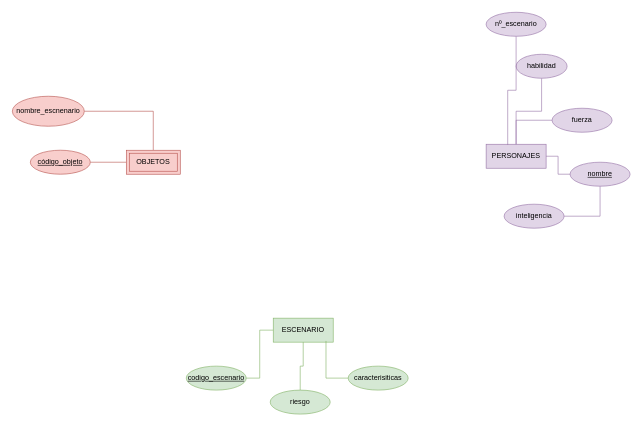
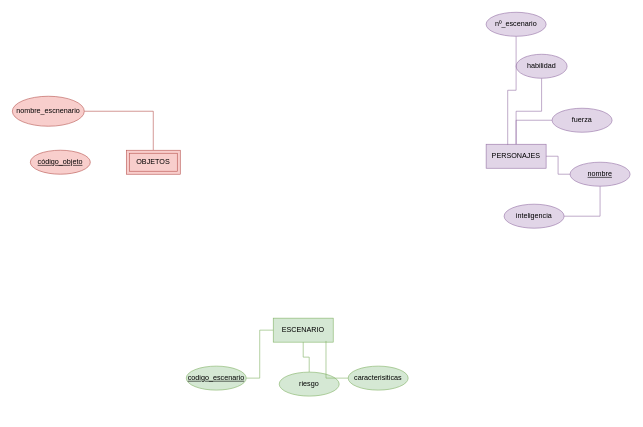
  <mxCell id="0" />
  <mxCell id="1" parent="0" />
  <mxCell id="2" value="PERSONAJES" style="whiteSpace=wrap;html=1;align=center;fillColor=#e1d5e7;strokeColor=#9673a6;" vertex="1" parent="1"><mxGeometry x="810" y="240" width="100" height="40" as="geometry" /></mxCell>
  <mxCell id="3" value="ESCENARIO" style="whiteSpace=wrap;html=1;align=center;fillColor=#d5e8d4;strokeColor=#82b366;" vertex="1" parent="1"><mxGeometry x="455" y="530" width="100" height="40" as="geometry" /></mxCell>
  <mxCell id="4" style="edgeStyle=orthogonalEdgeStyle;rounded=0;orthogonalLoop=1;jettySize=auto;html=1;endArrow=none;endFill=0;fillColor=#d5e8d4;strokeColor=#82b366;" edge="1" parent="1" source="5" target="3"><mxGeometry relative="1" as="geometry" /></mxCell>
- <mxCell id="5" value="riesgo" style="ellipse;whiteSpace=wrap;html=1;align=center;fillColor=#d5e8d4;strokeColor=#82b366;" vertex="1" parent="1"><mxGeometry x="450" y="650" width="100" height="40" as="geometry" /></mxCell>
+ <mxCell id="5" value="riesgo" style="ellipse;whiteSpace=wrap;html=1;align=center;fillColor=#d5e8d4;strokeColor=#82b366;" vertex="1" parent="1"><mxGeometry x="465" y="620" width="100" height="40" as="geometry" /></mxCell>
  <mxCell id="6" style="edgeStyle=orthogonalEdgeStyle;rounded=0;orthogonalLoop=1;jettySize=auto;html=1;entryX=0;entryY=0.5;entryDx=0;entryDy=0;endArrow=none;endFill=0;fillColor=#d5e8d4;strokeColor=#82b366;" edge="1" parent="1" source="7" target="3"><mxGeometry relative="1" as="geometry" /></mxCell>
  <mxCell id="7" value="codigo_escenario" style="ellipse;whiteSpace=wrap;html=1;align=center;fontStyle=4;fillColor=#d5e8d4;strokeColor=#82b366;" vertex="1" parent="1"><mxGeometry x="310" y="610" width="100" height="40" as="geometry" /></mxCell>
  <mxCell id="8" value="caracterisiticas" style="ellipse;whiteSpace=wrap;html=1;align=center;fillColor=#d5e8d4;strokeColor=#82b366;" vertex="1" parent="1"><mxGeometry x="580" y="610" width="100" height="40" as="geometry" /></mxCell>
  <mxCell id="9" style="edgeStyle=orthogonalEdgeStyle;rounded=0;orthogonalLoop=1;jettySize=auto;html=1;entryX=0.88;entryY=0.95;entryDx=0;entryDy=0;entryPerimeter=0;endArrow=none;endFill=0;fillColor=#d5e8d4;strokeColor=#82b366;" edge="1" parent="1" source="8" target="3"><mxGeometry relative="1" as="geometry" /></mxCell>
  <mxCell id="10" style="edgeStyle=orthogonalEdgeStyle;rounded=0;orthogonalLoop=1;jettySize=auto;html=1;endArrow=none;endFill=0;strokeColor=#9673a6;fillColor=#e1d5e7;" edge="1" parent="1" source="11" target="2"><mxGeometry relative="1" as="geometry" /></mxCell>
  <mxCell id="11" value="fuerza" style="ellipse;whiteSpace=wrap;html=1;align=center;strokeColor=#9673a6;fillColor=#e1d5e7;" vertex="1" parent="1"><mxGeometry x="920" y="180" width="100" height="40" as="geometry" /></mxCell>
  <mxCell id="12" style="edgeStyle=orthogonalEdgeStyle;rounded=0;orthogonalLoop=1;jettySize=auto;html=1;endArrow=none;endFill=0;strokeColor=#9673a6;fillColor=#e1d5e7;" edge="1" parent="1" source="13" target="2"><mxGeometry relative="1" as="geometry" /></mxCell>
  <mxCell id="13" value="habilidad" style="ellipse;whiteSpace=wrap;html=1;align=center;strokeColor=#9673a6;fillColor=#e1d5e7;" vertex="1" parent="1"><mxGeometry x="860" y="90" width="85" height="40" as="geometry" /></mxCell>
  <mxCell id="14" style="edgeStyle=orthogonalEdgeStyle;rounded=0;orthogonalLoop=1;jettySize=auto;html=1;entryX=0.36;entryY=0.025;entryDx=0;entryDy=0;endArrow=none;endFill=0;strokeColor=#9673a6;fillColor=#e1d5e7;entryPerimeter=0;" edge="1" parent="1" source="15" target="2"><mxGeometry relative="1" as="geometry" /></mxCell>
  <mxCell id="15" value="nº_escenario" style="ellipse;whiteSpace=wrap;html=1;align=center;strokeColor=#9673a6;fillColor=#e1d5e7;" vertex="1" parent="1"><mxGeometry x="810" y="20" width="100" height="40" as="geometry" /></mxCell>
  <mxCell id="16" style="edgeStyle=orthogonalEdgeStyle;rounded=0;orthogonalLoop=1;jettySize=auto;html=1;endArrow=none;endFill=0;strokeColor=#9673a6;fillColor=#e1d5e7;" edge="1" parent="1" source="17" target="19"><mxGeometry relative="1" as="geometry" /></mxCell>
  <mxCell id="17" value="inteligencia" style="ellipse;whiteSpace=wrap;html=1;align=center;strokeColor=#9673a6;fillColor=#e1d5e7;" vertex="1" parent="1"><mxGeometry x="840" y="340" width="100" height="40" as="geometry" /></mxCell>
  <mxCell id="18" style="edgeStyle=orthogonalEdgeStyle;rounded=0;orthogonalLoop=1;jettySize=auto;html=1;endArrow=none;endFill=0;strokeColor=#9673a6;fillColor=#e1d5e7;" edge="1" parent="1" source="19" target="2"><mxGeometry relative="1" as="geometry"><mxPoint x="930" y="290" as="targetPoint" /></mxGeometry></mxCell>
  <mxCell id="19" value="nombre" style="ellipse;whiteSpace=wrap;html=1;align=center;fontStyle=4;strokeColor=#9673a6;fillColor=#e1d5e7;" vertex="1" parent="1"><mxGeometry x="950" y="270" width="100" height="40" as="geometry" /></mxCell>
  <mxCell id="20" style="edgeStyle=orthogonalEdgeStyle;rounded=0;orthogonalLoop=1;jettySize=auto;html=1;endArrow=none;endFill=0;fillColor=#f8cecc;strokeColor=#b85450;" edge="1" parent="1" source="21" target="24"><mxGeometry relative="1" as="geometry"><mxPoint x="250" y="250" as="targetPoint" /></mxGeometry></mxCell>
  <mxCell id="21" value="nombre_escnenario" style="ellipse;whiteSpace=wrap;html=1;align=center;fillColor=#f8cecc;strokeColor=#b85450;" vertex="1" parent="1"><mxGeometry x="20" y="160" width="120" height="50" as="geometry" /></mxCell>
- <mxCell id="22" style="edgeStyle=orthogonalEdgeStyle;rounded=0;orthogonalLoop=1;jettySize=auto;html=1;endArrow=none;endFill=0;fillColor=#f8cecc;strokeColor=#b85450;" edge="1" parent="1" source="23" target="24"><mxGeometry relative="1" as="geometry"><mxPoint x="200" y="270" as="targetPoint" /></mxGeometry></mxCell>
  <mxCell id="23" value="código_objeto" style="ellipse;whiteSpace=wrap;html=1;align=center;fontStyle=4;fillColor=#f8cecc;strokeColor=#b85450;" vertex="1" parent="1"><mxGeometry x="50" y="250" width="100" height="40" as="geometry" /></mxCell>
  <mxCell id="24" value="OBJETOS" style="shape=ext;margin=3;double=1;whiteSpace=wrap;html=1;align=center;fillColor=#f8cecc;strokeColor=#b85450;" vertex="1" parent="1"><mxGeometry x="210" y="250" width="90" height="40" as="geometry" /></mxCell>
